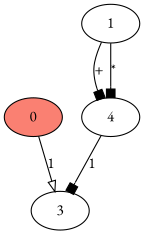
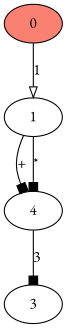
  digraph {
    fontname="EB Garamond"
    node [fillcolor=white fontname="EB Garamond" style=filled]
    edge [arrowhead=box fontname="EB Garamond"]
    0 [fillcolor=salmon]
    1
    n3 [label=4]
    3
-   0 -> 3 [arrowhead=onormal label=1]
+   0 -> 1 [arrowhead=onormal label=1]
    1 -> n3 [label="+"]
    1 -> n3 [label="*"]
-   n3 -> 3 [label=1]
+   n3 -> 3 [label=3]
  }
